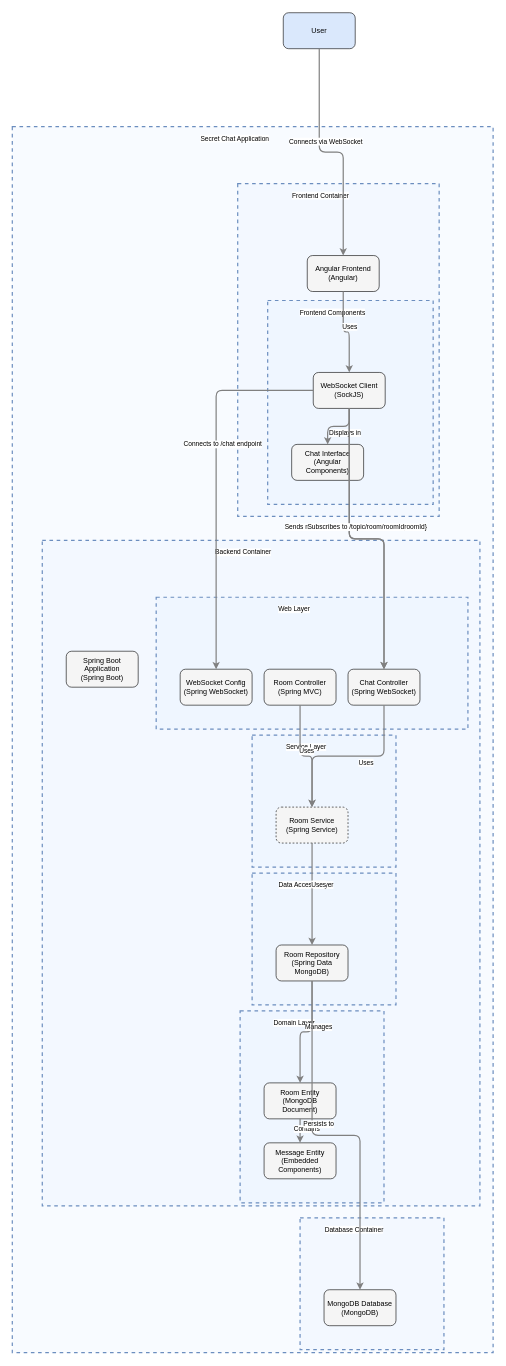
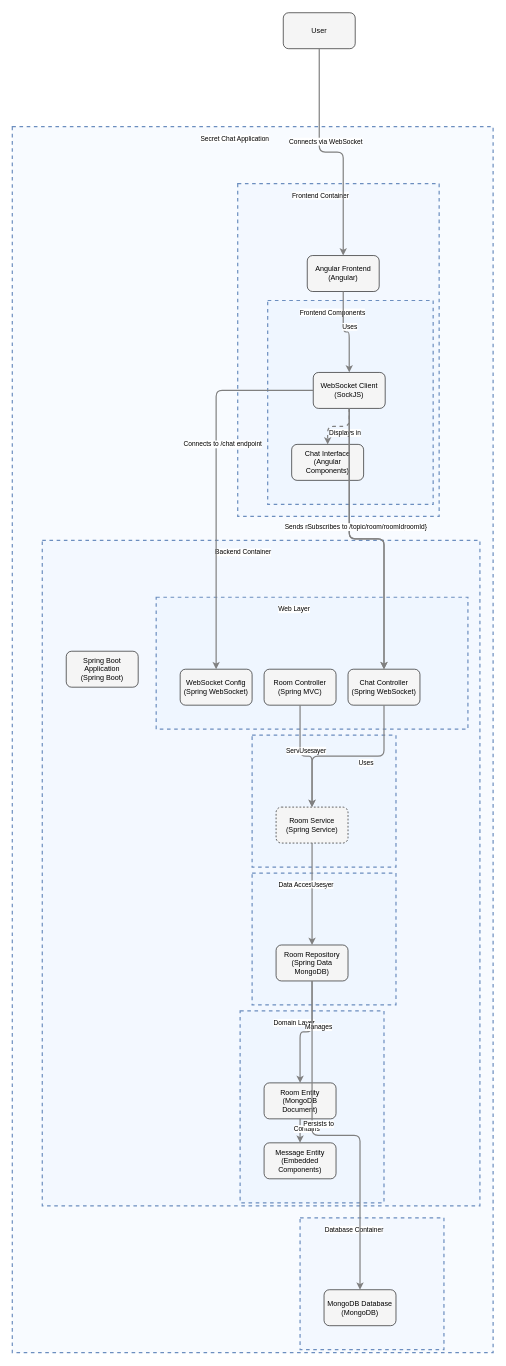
  <mxCell id="0" />
  <mxCell id="1" parent="0" />
  <mxCell id="2" value="" style="html=1;whiteSpace=wrap;container=1;fillColor=#dae8fc;strokeColor=#6c8ebf;dashed=1;fillOpacity=20;strokeWidth=2;containerType=none;recursiveResize=0;movable=1;resizable=1;autosize=0;dropTarget=0" vertex="1" parent="14"><mxGeometry x="330" y="785" width="240" height="320" as="geometry" /></mxCell>
  <mxCell id="3" value="Domain Layer" style="edgeLabel;html=1;align=center;verticalAlign=middle;resizable=0;labelBackgroundColor=white;spacing=5" vertex="1" parent="14"><mxGeometry x="338" y="793" width="164" height="24" as="geometry" /></mxCell>
  <mxCell id="4" value="" style="html=1;whiteSpace=wrap;container=1;fillColor=#dae8fc;strokeColor=#6c8ebf;dashed=1;fillOpacity=20;strokeWidth=2;containerType=none;recursiveResize=0;movable=1;resizable=1;autosize=0;dropTarget=0" vertex="1" parent="14"><mxGeometry x="350" y="555" width="240" height="220" as="geometry" /></mxCell>
  <mxCell id="5" value="Data Access Layer" style="edgeLabel;html=1;align=center;verticalAlign=middle;resizable=0;labelBackgroundColor=white;spacing=5" vertex="1" parent="14"><mxGeometry x="358" y="563" width="164" height="24" as="geometry" /></mxCell>
  <mxCell id="6" value="" style="html=1;whiteSpace=wrap;container=1;fillColor=#dae8fc;strokeColor=#6c8ebf;dashed=1;fillOpacity=20;strokeWidth=2;containerType=none;recursiveResize=0;movable=1;resizable=1;autosize=0;dropTarget=0" vertex="1" parent="14"><mxGeometry x="350" y="325" width="240" height="220" as="geometry" /></mxCell>
- <mxCell id="7" value="Service Layer" style="edgeLabel;html=1;align=center;verticalAlign=middle;resizable=0;labelBackgroundColor=white;spacing=5" vertex="1" parent="14"><mxGeometry x="358" y="333" width="164" height="24" as="geometry" /></mxCell>
+ <mxCell id="7" value="Service Layer" style="edgeLabel;html=1;align=center;verticalAlign=middle;resizable=0;labelBackgroundColor=white;spacing=5" vertex="1" parent="14"><mxGeometry x="358" y="333" width="164" height="35" as="geometry" /></mxCell>
  <mxCell id="8" value="" style="html=1;whiteSpace=wrap;container=1;fillColor=#dae8fc;strokeColor=#6c8ebf;dashed=1;fillOpacity=20;strokeWidth=2;containerType=none;recursiveResize=0;movable=1;resizable=1;autosize=0;dropTarget=0" vertex="1" parent="14"><mxGeometry x="190" y="95" width="520" height="220" as="geometry" /></mxCell>
  <mxCell id="9" value="Web Layer" style="edgeLabel;html=1;align=center;verticalAlign=middle;resizable=0;labelBackgroundColor=white;spacing=5" vertex="1" parent="14"><mxGeometry x="198" y="103" width="444" height="24" as="geometry" /></mxCell>
  <mxCell id="10" value="" style="html=1;whiteSpace=wrap;container=1;fillColor=#dae8fc;strokeColor=#6c8ebf;dashed=1;fillOpacity=20;strokeWidth=2;containerType=none;recursiveResize=0;movable=1;resizable=1;autosize=0;dropTarget=0" vertex="1" parent="16"><mxGeometry x="50" y="195" width="276" height="340" as="geometry" /></mxCell>
  <mxCell id="11" value="Frontend Components" style="edgeLabel;html=1;align=center;verticalAlign=middle;resizable=0;labelBackgroundColor=white;spacing=5" vertex="1" parent="16"><mxGeometry x="58" y="203" width="200" height="24" as="geometry" /></mxCell>
  <mxCell id="12" value="" style="html=1;whiteSpace=wrap;container=1;fillColor=#dae8fc;strokeColor=#6c8ebf;dashed=1;fillOpacity=20;strokeWidth=2;containerType=none;recursiveResize=0;movable=1;resizable=1;autosize=0;dropTarget=0" vertex="1" parent="18"><mxGeometry x="480" y="1820" width="240" height="220" as="geometry" /></mxCell>
  <mxCell id="13" value="Database Container" style="edgeLabel;html=1;align=center;verticalAlign=middle;resizable=0;labelBackgroundColor=white;spacing=5" vertex="1" parent="18"><mxGeometry x="488" y="1828" width="164" height="24" as="geometry" /></mxCell>
  <mxCell id="14" value="" style="html=1;whiteSpace=wrap;container=1;fillColor=#dae8fc;strokeColor=#6c8ebf;dashed=1;fillOpacity=20;strokeWidth=2;containerType=none;recursiveResize=0;movable=1;resizable=1;autosize=0;dropTarget=0" vertex="1" parent="18"><mxGeometry x="50" y="690" width="730" height="1110" as="geometry" /></mxCell>
  <mxCell id="15" value="Backend Container" style="edgeLabel;html=1;align=center;verticalAlign=middle;resizable=0;labelBackgroundColor=white;spacing=5" vertex="1" parent="18"><mxGeometry x="58" y="698" width="654" height="24" as="geometry" /></mxCell>
  <mxCell id="16" value="" style="html=1;whiteSpace=wrap;container=1;fillColor=#dae8fc;strokeColor=#6c8ebf;dashed=1;fillOpacity=20;strokeWidth=2;containerType=none;recursiveResize=0;movable=1;resizable=1;autosize=0;dropTarget=0" vertex="1" parent="18"><mxGeometry x="376" y="95" width="336" height="555" as="geometry" /></mxCell>
  <mxCell id="17" value="Frontend Container" style="edgeLabel;html=1;align=center;verticalAlign=middle;resizable=0;labelBackgroundColor=white;spacing=5" vertex="1" parent="18"><mxGeometry x="384" y="103" width="260" height="24" as="geometry" /></mxCell>
  <mxCell id="18" value="" style="html=1;whiteSpace=wrap;container=1;fillColor=#dae8fc;strokeColor=#6c8ebf;dashed=1;fillOpacity=20;strokeWidth=2;containerType=none;recursiveResize=0;movable=1;resizable=1;autosize=0;dropTarget=0" vertex="1" parent="1"><mxGeometry x="20" y="210" width="802" height="2045" as="geometry" /></mxCell>
  <mxCell id="19" value="Secret Chat Application" style="edgeLabel;html=1;align=center;verticalAlign=middle;resizable=0;labelBackgroundColor=white;spacing=5" vertex="1" parent="1"><mxGeometry x="28" y="218" width="726" height="24" as="geometry" /></mxCell>
- <mxCell id="20" value="User" style="rounded=1;whiteSpace=wrap;html=1;fillColor=#dae8fc;" vertex="1" parent="1"><mxGeometry x="472" y="20" width="120" height="60" as="geometry" /></mxCell>
+ <mxCell id="20" value="User" style="rounded=1;whiteSpace=wrap;html=1;fillColor=#f5f5f5" vertex="1" parent="1"><mxGeometry x="472" y="20" width="120" height="60" as="geometry" /></mxCell>
  <mxCell id="21" value="Angular Frontend&lt;br&gt;(Angular)" style="rounded=1;whiteSpace=wrap;html=1;fillColor=#f5f5f5" vertex="1" parent="16"><mxGeometry x="116" y="120" width="120" height="60" as="geometry" /></mxCell>
  <mxCell id="22" value="Spring Boot Application&lt;br&gt;(Spring Boot)" style="rounded=1;whiteSpace=wrap;html=1;fillColor=#f5f5f5" vertex="1" parent="14"><mxGeometry x="40" y="185" width="120" height="60" as="geometry" /></mxCell>
  <mxCell id="23" value="MongoDB Database&lt;br&gt;(MongoDB)" style="rounded=1;whiteSpace=wrap;html=1;fillColor=#f5f5f5" vertex="1" parent="12"><mxGeometry x="40" y="120" width="120" height="60" as="geometry" /></mxCell>
  <mxCell id="24" value="WebSocket Client&lt;br&gt;(SockJS)" style="rounded=1;whiteSpace=wrap;html=1;fillColor=#f5f5f5" vertex="1" parent="10"><mxGeometry x="76" y="120" width="120" height="60" as="geometry" /></mxCell>
  <mxCell id="25" value="Chat Interface&lt;br&gt;(Angular Components)" style="rounded=1;whiteSpace=wrap;html=1;fillColor=#f5f5f5" vertex="1" parent="10"><mxGeometry x="40" y="240" width="120" height="60" as="geometry" /></mxCell>
  <mxCell id="26" value="Chat Controller&lt;br&gt;(Spring WebSocket)" style="rounded=1;whiteSpace=wrap;html=1;fillColor=#f5f5f5" vertex="1" parent="8"><mxGeometry x="320" y="120" width="120" height="60" as="geometry" /></mxCell>
  <mxCell id="27" value="Room Controller&lt;br&gt;(Spring MVC)" style="rounded=1;whiteSpace=wrap;html=1;fillColor=#f5f5f5" vertex="1" parent="8"><mxGeometry x="180" y="120" width="120" height="60" as="geometry" /></mxCell>
  <mxCell id="28" value="WebSocket Config&lt;br&gt;(Spring WebSocket)" style="rounded=1;whiteSpace=wrap;html=1;fillColor=#f5f5f5" vertex="1" parent="8"><mxGeometry x="40" y="120" width="120" height="60" as="geometry" /></mxCell>
  <mxCell id="29" value="Room Service&lt;br&gt;(Spring Service)" style="rounded=1;whiteSpace=wrap;html=1;fillColor=#f5f5f5;dashed=1;" vertex="1" parent="6"><mxGeometry x="40" y="120" width="120" height="60" as="geometry" /></mxCell>
  <mxCell id="30" value="Room Repository&lt;br&gt;(Spring Data MongoDB)" style="rounded=1;whiteSpace=wrap;html=1;fillColor=#f5f5f5" vertex="1" parent="4"><mxGeometry x="40" y="120" width="120" height="60" as="geometry" /></mxCell>
  <mxCell id="31" value="Room Entity&lt;br&gt;(MongoDB Document)" style="rounded=1;whiteSpace=wrap;html=1;fillColor=#f5f5f5" vertex="1" parent="2"><mxGeometry x="40" y="120" width="120" height="60" as="geometry" /></mxCell>
  <mxCell id="32" value="Message Entity&lt;br&gt;(Embedded Components)" style="rounded=1;whiteSpace=wrap;html=1;fillColor=#f5f5f5" vertex="1" parent="2"><mxGeometry x="40" y="220" width="120" height="60" as="geometry" /></mxCell>
  <mxCell id="33" style="edgeStyle=orthogonalEdgeStyle;rounded=1;orthogonalLoop=1;jettySize=auto;html=1;strokeColor=#808080;strokeWidth=2;jumpStyle=arc;jumpSize=10;spacing=15;labelBackgroundColor=white;labelBorderColor=none" edge="1" parent="1" source="20" target="21"><mxGeometry relative="1" as="geometry" /></mxCell>
  <mxCell id="34" value="Connects via WebSocket" style="edgeLabel;html=1;align=center;verticalAlign=middle;resizable=0;points=[];" vertex="1" connectable="0" parent="33"><mxGeometry x="-0.2" y="10" relative="1" as="geometry"><mxPoint as="offset" /></mxGeometry></mxCell>
  <mxCell id="35" style="edgeStyle=orthogonalEdgeStyle;rounded=1;orthogonalLoop=1;jettySize=auto;html=1;strokeColor=#808080;strokeWidth=2;jumpStyle=arc;jumpSize=10;spacing=15;labelBackgroundColor=white;labelBorderColor=none" edge="1" parent="1" source="21" target="24"><mxGeometry relative="1" as="geometry" /></mxCell>
  <mxCell id="36" value="Uses" style="edgeLabel;html=1;align=center;verticalAlign=middle;resizable=0;points=[];" vertex="1" connectable="0" parent="35"><mxGeometry x="-0.2" y="10" relative="1" as="geometry"><mxPoint as="offset" /></mxGeometry></mxCell>
- <mxCell id="37" style="edgeStyle=orthogonalEdgeStyle;rounded=1;orthogonalLoop=1;jettySize=auto;html=1;strokeColor=#808080;strokeWidth=2;jumpStyle=arc;jumpSize=10;spacing=15;labelBackgroundColor=white;labelBorderColor=none" edge="1" parent="1" source="24" target="25"><mxGeometry relative="1" as="geometry" /></mxCell>
+ <mxCell id="37" style="edgeStyle=orthogonalEdgeStyle;rounded=1;orthogonalLoop=1;jettySize=auto;html=1;strokeColor=#808080;strokeWidth=2;jumpStyle=arc;jumpSize=10;spacing=15;labelBackgroundColor=white;labelBorderColor=none;dashed=1;" edge="1" parent="1" source="24" target="25"><mxGeometry relative="1" as="geometry" /></mxCell>
  <mxCell id="38" value="Displays in" style="edgeLabel;html=1;align=center;verticalAlign=middle;resizable=0;points=[];" vertex="1" connectable="0" parent="37"><mxGeometry x="-0.2" y="10" relative="1" as="geometry"><mxPoint as="offset" /></mxGeometry></mxCell>
  <mxCell id="39" style="edgeStyle=orthogonalEdgeStyle;rounded=1;orthogonalLoop=1;jettySize=auto;html=1;strokeColor=#808080;strokeWidth=2;jumpStyle=arc;jumpSize=10;spacing=15;labelBackgroundColor=white;labelBorderColor=none" edge="1" parent="1" source="24" target="28"><mxGeometry relative="1" as="geometry" /></mxCell>
  <mxCell id="40" value="Connects to /chat endpoint" style="edgeLabel;html=1;align=center;verticalAlign=middle;resizable=0;points=[];" vertex="1" connectable="0" parent="39"><mxGeometry x="-0.2" y="10" relative="1" as="geometry"><mxPoint as="offset" /></mxGeometry></mxCell>
  <mxCell id="41" style="edgeStyle=orthogonalEdgeStyle;rounded=1;orthogonalLoop=1;jettySize=auto;html=1;strokeColor=#808080;strokeWidth=2;jumpStyle=arc;jumpSize=10;spacing=15;labelBackgroundColor=white;labelBorderColor=none" edge="1" parent="1" source="24" target="26"><mxGeometry relative="1" as="geometry" /></mxCell>
  <mxCell id="42" value="Sends messages to /app/sendMessage/{roomId}" style="edgeLabel;html=1;align=center;verticalAlign=middle;resizable=0;points=[];" vertex="1" connectable="0" parent="41"><mxGeometry x="-0.2" y="10" relative="1" as="geometry"><mxPoint as="offset" /></mxGeometry></mxCell>
  <mxCell id="43" style="edgeStyle=orthogonalEdgeStyle;rounded=1;orthogonalLoop=1;jettySize=auto;html=1;strokeColor=#808080;strokeWidth=2;jumpStyle=arc;jumpSize=10;spacing=15;labelBackgroundColor=white;labelBorderColor=none" edge="1" parent="1" source="24" target="26"><mxGeometry relative="1" as="geometry" /></mxCell>
  <mxCell id="44" value="Subscribes to /topic/room/roomId" style="edgeLabel;html=1;align=center;verticalAlign=middle;resizable=0;points=[];" vertex="1" connectable="0" parent="43"><mxGeometry x="-0.2" y="10" relative="1" as="geometry"><mxPoint as="offset" /></mxGeometry></mxCell>
  <mxCell id="45" style="edgeStyle=orthogonalEdgeStyle;rounded=1;orthogonalLoop=1;jettySize=auto;html=1;strokeColor=#808080;strokeWidth=2;jumpStyle=arc;jumpSize=10;spacing=15;labelBackgroundColor=white;labelBorderColor=none" edge="1" parent="1" source="26" target="29"><mxGeometry relative="1" as="geometry" /></mxCell>
  <mxCell id="46" value="Uses" style="edgeLabel;html=1;align=center;verticalAlign=middle;resizable=0;points=[];" vertex="1" connectable="0" parent="45"><mxGeometry x="-0.2" y="10" relative="1" as="geometry"><mxPoint as="offset" /></mxGeometry></mxCell>
  <mxCell id="47" style="edgeStyle=orthogonalEdgeStyle;rounded=1;orthogonalLoop=1;jettySize=auto;html=1;strokeColor=#808080;strokeWidth=2;jumpStyle=arc;jumpSize=10;spacing=15;labelBackgroundColor=white;labelBorderColor=none" edge="1" parent="1" source="27" target="29"><mxGeometry relative="1" as="geometry" /></mxCell>
  <mxCell id="48" value="Uses" style="edgeLabel;html=1;align=center;verticalAlign=middle;resizable=0;points=[];" vertex="1" connectable="0" parent="47"><mxGeometry x="-0.2" y="10" relative="1" as="geometry"><mxPoint as="offset" /></mxGeometry></mxCell>
  <mxCell id="49" style="edgeStyle=orthogonalEdgeStyle;rounded=1;orthogonalLoop=1;jettySize=auto;html=1;strokeColor=#808080;strokeWidth=2;jumpStyle=arc;jumpSize=10;spacing=15;labelBackgroundColor=white;labelBorderColor=none" edge="1" parent="1" source="29" target="30"><mxGeometry relative="1" as="geometry" /></mxCell>
  <mxCell id="50" value="Uses" style="edgeLabel;html=1;align=center;verticalAlign=middle;resizable=0;points=[];" vertex="1" connectable="0" parent="49"><mxGeometry x="-0.2" y="10" relative="1" as="geometry"><mxPoint as="offset" /></mxGeometry></mxCell>
  <mxCell id="51" style="edgeStyle=orthogonalEdgeStyle;rounded=1;orthogonalLoop=1;jettySize=auto;html=1;strokeColor=#808080;strokeWidth=2;jumpStyle=arc;jumpSize=10;spacing=15;labelBackgroundColor=white;labelBorderColor=none" edge="1" parent="1" source="30" target="31"><mxGeometry relative="1" as="geometry" /></mxCell>
  <mxCell id="52" value="Manages" style="edgeLabel;html=1;align=center;verticalAlign=middle;resizable=0;points=[];" vertex="1" connectable="0" parent="51"><mxGeometry x="-0.2" y="10" relative="1" as="geometry"><mxPoint as="offset" /></mxGeometry></mxCell>
  <mxCell id="53" style="edgeStyle=orthogonalEdgeStyle;rounded=1;orthogonalLoop=1;jettySize=auto;html=1;strokeColor=#808080;strokeWidth=2;jumpStyle=arc;jumpSize=10;spacing=15;labelBackgroundColor=white;labelBorderColor=none" edge="1" parent="1" source="31" target="32"><mxGeometry relative="1" as="geometry" /></mxCell>
  <mxCell id="54" value="Contains" style="edgeLabel;html=1;align=center;verticalAlign=middle;resizable=0;points=[];" vertex="1" connectable="0" parent="53"><mxGeometry x="-0.2" y="10" relative="1" as="geometry"><mxPoint as="offset" /></mxGeometry></mxCell>
  <mxCell id="55" style="edgeStyle=orthogonalEdgeStyle;rounded=1;orthogonalLoop=1;jettySize=auto;html=1;strokeColor=#808080;strokeWidth=2;jumpStyle=arc;jumpSize=10;spacing=15;labelBackgroundColor=white;labelBorderColor=none" edge="1" parent="1" source="30" target="23"><mxGeometry relative="1" as="geometry" /></mxCell>
  <mxCell id="56" value="Persists to" style="edgeLabel;html=1;align=center;verticalAlign=middle;resizable=0;points=[];" vertex="1" connectable="0" parent="55"><mxGeometry x="-0.2" y="10" relative="1" as="geometry"><mxPoint as="offset" /></mxGeometry></mxCell>
